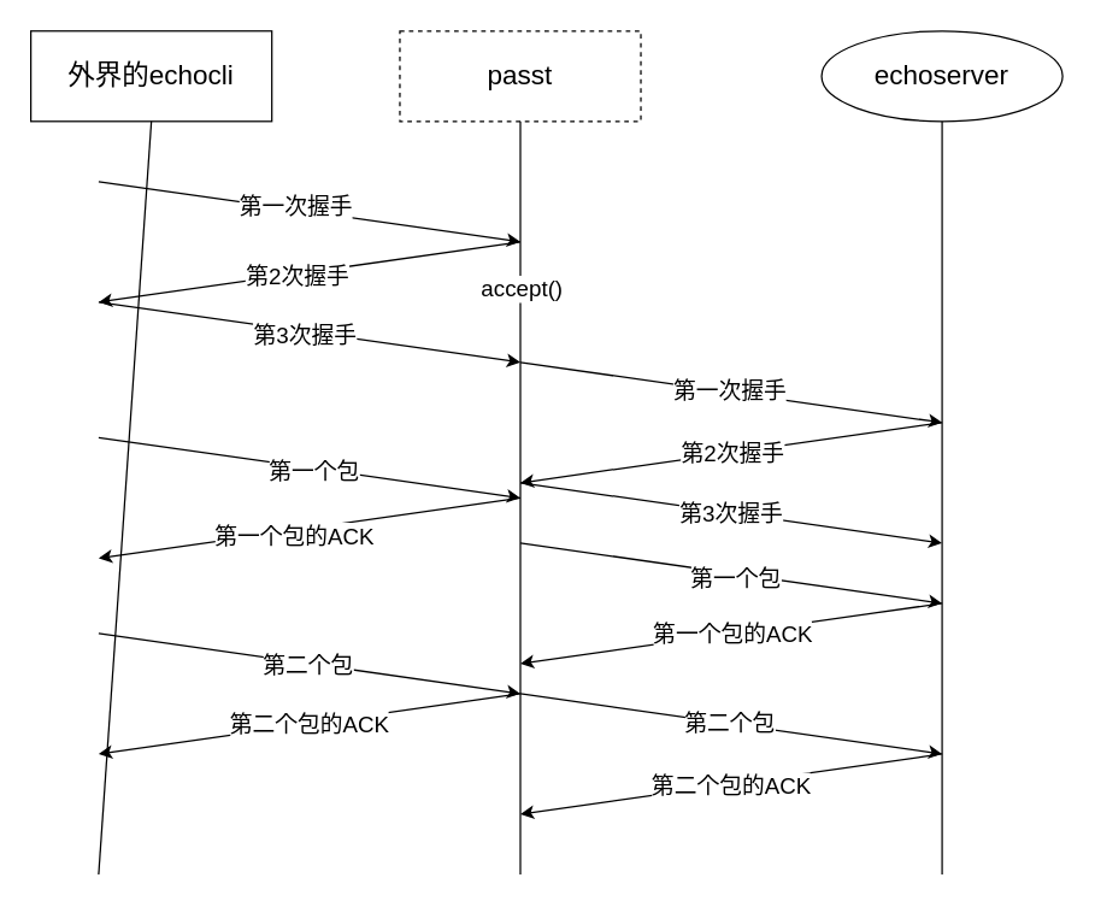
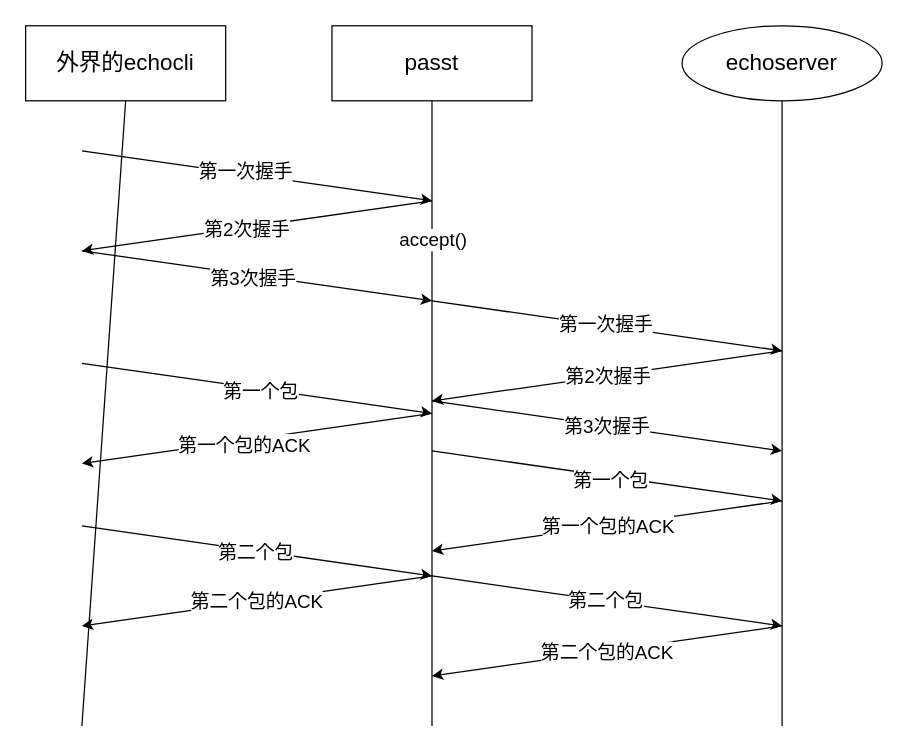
  <mxCell id="0" />
  <mxCell id="1" parent="0" />
  <mxCell id="2" value="外界的echocli" style="rounded=0;whiteSpace=wrap;html=1;fontSize=18;" vertex="1" parent="1"><mxGeometry x="20" y="20" width="160" height="60" as="geometry" /></mxCell>
- <mxCell id="3" value="passt" style="rounded=0;whiteSpace=wrap;html=1;fontSize=18;dashed=1;" vertex="1" parent="1"><mxGeometry x="265" y="20" width="160" height="60" as="geometry" /></mxCell>
+ <mxCell id="3" value="passt" style="rounded=0;whiteSpace=wrap;html=1;fontSize=18;" vertex="1" parent="1"><mxGeometry x="265" y="20" width="160" height="60" as="geometry" /></mxCell>
  <mxCell id="4" value="echoserver" style="ellipse;whiteSpace=wrap;html=1;fontSize=18;" vertex="1" parent="1"><mxGeometry x="545" y="20" width="160" height="60" as="geometry" /></mxCell>
  <mxCell id="5" value="" style="endArrow=none;html=1;rounded=0;entryX=0.5;entryY=1;entryDx=0;entryDy=0;fontSize=18;" edge="1" parent="1" target="2"><mxGeometry width="50" height="50" relative="1" as="geometry"><mxPoint x="65" y="580" as="sourcePoint" /><mxPoint x="405" y="280" as="targetPoint" /></mxGeometry></mxCell>
  <mxCell id="6" value="" style="endArrow=none;html=1;rounded=0;entryX=0.5;entryY=1;entryDx=0;entryDy=0;fontSize=18;" edge="1" parent="1" target="3"><mxGeometry width="50" height="50" relative="1" as="geometry"><mxPoint x="345" y="580" as="sourcePoint" /><mxPoint x="405" y="280" as="targetPoint" /></mxGeometry></mxCell>
  <mxCell id="7" value="accept()" style="edgeLabel;html=1;align=center;verticalAlign=middle;resizable=0;points=[];fontSize=15;" vertex="1" connectable="0" parent="6"><mxGeometry x="0.493" y="-1" relative="1" as="geometry"><mxPoint x="-1" y="-17" as="offset" /></mxGeometry></mxCell>
  <mxCell id="8" value="" style="endArrow=none;html=1;rounded=0;entryX=0.5;entryY=1;entryDx=0;entryDy=0;fontSize=18;" edge="1" parent="1" target="4"><mxGeometry width="50" height="50" relative="1" as="geometry"><mxPoint x="625" y="580" as="sourcePoint" /><mxPoint x="405" y="280" as="targetPoint" /></mxGeometry></mxCell>
  <mxCell id="9" value="" style="endArrow=classic;html=1;rounded=0;fontSize=15;" edge="1" parent="1"><mxGeometry width="50" height="50" relative="1" as="geometry"><mxPoint x="65" y="120" as="sourcePoint" /><mxPoint x="345" y="160" as="targetPoint" /></mxGeometry></mxCell>
  <mxCell id="10" value="第一次握手" style="edgeLabel;html=1;align=center;verticalAlign=middle;resizable=0;points=[];fontSize=15;" vertex="1" connectable="0" parent="9"><mxGeometry x="-0.452" relative="1" as="geometry"><mxPoint x="54" y="5" as="offset" /></mxGeometry></mxCell>
  <mxCell id="11" value="" style="endArrow=classic;html=1;rounded=0;fontSize=15;" edge="1" parent="1"><mxGeometry width="50" height="50" relative="1" as="geometry"><mxPoint x="345" y="160" as="sourcePoint" /><mxPoint x="65" y="200" as="targetPoint" /></mxGeometry></mxCell>
  <mxCell id="12" value="第2次握手" style="edgeLabel;html=1;align=center;verticalAlign=middle;resizable=0;points=[];fontSize=15;" vertex="1" connectable="0" parent="11"><mxGeometry x="0.269" y="3" relative="1" as="geometry"><mxPoint x="28" y="-6" as="offset" /></mxGeometry></mxCell>
  <mxCell id="13" value="" style="endArrow=classic;html=1;rounded=0;fontSize=15;" edge="1" parent="1"><mxGeometry width="50" height="50" relative="1" as="geometry"><mxPoint x="65" y="200" as="sourcePoint" /><mxPoint x="345" y="240" as="targetPoint" /></mxGeometry></mxCell>
  <mxCell id="14" value="第3次握手" style="edgeLabel;html=1;align=center;verticalAlign=middle;resizable=0;points=[];fontSize=15;" vertex="1" connectable="0" parent="13"><mxGeometry x="-0.023" y="-2" relative="1" as="geometry"><mxPoint as="offset" /></mxGeometry></mxCell>
  <mxCell id="15" value="" style="endArrow=classic;html=1;rounded=0;fontSize=15;" edge="1" parent="1"><mxGeometry width="50" height="50" relative="1" as="geometry"><mxPoint x="65" y="290" as="sourcePoint" /><mxPoint x="345" y="330" as="targetPoint" /></mxGeometry></mxCell>
  <mxCell id="16" value="第一个包" style="edgeLabel;html=1;align=center;verticalAlign=middle;resizable=0;points=[];fontSize=15;" vertex="1" connectable="0" parent="15"><mxGeometry x="0.016" y="-1" relative="1" as="geometry"><mxPoint as="offset" /></mxGeometry></mxCell>
  <mxCell id="17" value="" style="endArrow=classic;html=1;rounded=0;fontSize=15;" edge="1" parent="1"><mxGeometry width="50" height="50" relative="1" as="geometry"><mxPoint x="345" y="330" as="sourcePoint" /><mxPoint x="65" y="370" as="targetPoint" /></mxGeometry></mxCell>
  <mxCell id="18" value="第一个包的ACK" style="edgeLabel;html=1;align=center;verticalAlign=middle;resizable=0;points=[];fontSize=15;" vertex="1" connectable="0" parent="17"><mxGeometry x="0.255" y="-1" relative="1" as="geometry"><mxPoint x="25" as="offset" /></mxGeometry></mxCell>
  <mxCell id="19" value="" style="endArrow=classic;html=1;rounded=0;fontSize=15;" edge="1" parent="1"><mxGeometry width="50" height="50" relative="1" as="geometry"><mxPoint x="345" y="240" as="sourcePoint" /><mxPoint x="625" y="280" as="targetPoint" /></mxGeometry></mxCell>
  <mxCell id="20" value="第一次握手" style="edgeLabel;html=1;align=center;verticalAlign=middle;resizable=0;points=[];fontSize=15;" vertex="1" connectable="0" parent="19"><mxGeometry x="-0.007" y="1" relative="1" as="geometry"><mxPoint as="offset" /></mxGeometry></mxCell>
  <mxCell id="21" value="" style="endArrow=classic;html=1;rounded=0;fontSize=15;" edge="1" parent="1"><mxGeometry width="50" height="50" relative="1" as="geometry"><mxPoint x="625" y="280" as="sourcePoint" /><mxPoint x="345" y="320" as="targetPoint" /></mxGeometry></mxCell>
  <mxCell id="22" value="第2次握手" style="edgeLabel;html=1;align=center;verticalAlign=middle;resizable=0;points=[];fontSize=15;" vertex="1" connectable="0" parent="21"><mxGeometry x="-0.0" relative="1" as="geometry"><mxPoint as="offset" /></mxGeometry></mxCell>
  <mxCell id="23" value="" style="endArrow=classic;html=1;rounded=0;fontSize=15;" edge="1" parent="1"><mxGeometry width="50" height="50" relative="1" as="geometry"><mxPoint x="345" y="320" as="sourcePoint" /><mxPoint x="625" y="360" as="targetPoint" /></mxGeometry></mxCell>
  <mxCell id="24" value="第3次握手" style="edgeLabel;html=1;align=center;verticalAlign=middle;resizable=0;points=[];fontSize=15;" vertex="1" connectable="0" parent="23"><mxGeometry x="-0.0" relative="1" as="geometry"><mxPoint as="offset" /></mxGeometry></mxCell>
  <mxCell id="25" value="" style="endArrow=classic;html=1;rounded=0;fontSize=15;" edge="1" parent="1"><mxGeometry width="50" height="50" relative="1" as="geometry"><mxPoint x="345" y="360" as="sourcePoint" /><mxPoint x="625" y="400" as="targetPoint" /></mxGeometry></mxCell>
  <mxCell id="26" value="第一个包" style="edgeLabel;html=1;align=center;verticalAlign=middle;resizable=0;points=[];fontSize=15;" vertex="1" connectable="0" parent="25"><mxGeometry x="0.019" y="-2" relative="1" as="geometry"><mxPoint as="offset" /></mxGeometry></mxCell>
  <mxCell id="27" value="" style="endArrow=classic;html=1;rounded=0;fontSize=15;" edge="1" parent="1"><mxGeometry width="50" height="50" relative="1" as="geometry"><mxPoint x="625" y="400" as="sourcePoint" /><mxPoint x="345" y="440" as="targetPoint" /></mxGeometry></mxCell>
  <mxCell id="28" value="第一个包的ACK" style="edgeLabel;html=1;align=center;verticalAlign=middle;resizable=0;points=[];fontSize=15;" vertex="1" connectable="0" parent="27"><mxGeometry x="-0.006" relative="1" as="geometry"><mxPoint as="offset" /></mxGeometry></mxCell>
  <mxCell id="29" value="" style="endArrow=classic;html=1;rounded=0;fontSize=15;" edge="1" parent="1"><mxGeometry width="50" height="50" relative="1" as="geometry"><mxPoint x="65" y="420" as="sourcePoint" /><mxPoint x="345" y="460" as="targetPoint" /></mxGeometry></mxCell>
  <mxCell id="30" value="第二个包" style="edgeLabel;html=1;align=center;verticalAlign=middle;resizable=0;points=[];fontSize=15;" vertex="1" connectable="0" parent="29"><mxGeometry x="-0.011" y="-1" relative="1" as="geometry"><mxPoint as="offset" /></mxGeometry></mxCell>
  <mxCell id="31" value="" style="endArrow=classic;html=1;rounded=0;fontSize=15;" edge="1" parent="1"><mxGeometry width="50" height="50" relative="1" as="geometry"><mxPoint x="345" y="460" as="sourcePoint" /><mxPoint x="65" y="500" as="targetPoint" /></mxGeometry></mxCell>
  <mxCell id="32" value="第二个包的ACK" style="edgeLabel;html=1;align=center;verticalAlign=middle;resizable=0;points=[];fontSize=15;" vertex="1" connectable="0" parent="31"><mxGeometry x="0.005" y="-1" relative="1" as="geometry"><mxPoint as="offset" /></mxGeometry></mxCell>
  <mxCell id="33" value="" style="endArrow=classic;html=1;rounded=0;fontSize=15;" edge="1" parent="1"><mxGeometry width="50" height="50" relative="1" as="geometry"><mxPoint x="345" y="460" as="sourcePoint" /><mxPoint x="625" y="500" as="targetPoint" /></mxGeometry></mxCell>
  <mxCell id="34" value="第二个包" style="edgeLabel;html=1;align=center;verticalAlign=middle;resizable=0;points=[];fontSize=15;" vertex="1" connectable="0" parent="33"><mxGeometry x="-0.007" y="1" relative="1" as="geometry"><mxPoint as="offset" /></mxGeometry></mxCell>
  <mxCell id="35" value="" style="endArrow=classic;html=1;rounded=0;fontSize=15;" edge="1" parent="1"><mxGeometry width="50" height="50" relative="1" as="geometry"><mxPoint x="625" y="500" as="sourcePoint" /><mxPoint x="345" y="540" as="targetPoint" /></mxGeometry></mxCell>
  <mxCell id="36" value="第二个包的ACK" style="edgeLabel;html=1;align=center;verticalAlign=middle;resizable=0;points=[];fontSize=15;" vertex="1" connectable="0" parent="35"><mxGeometry x="0.006" relative="1" as="geometry"><mxPoint as="offset" /></mxGeometry></mxCell>
